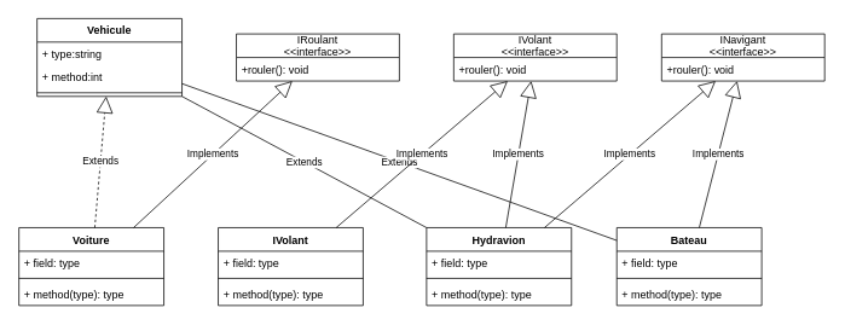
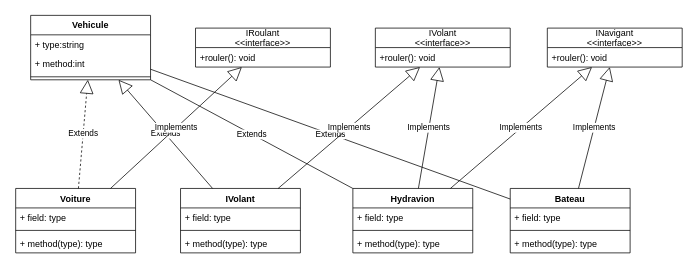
  <mxCell id="0" />
  <mxCell id="1" parent="0" />
  <mxCell id="2" value="Voiture" style="swimlane;fontStyle=1;align=center;verticalAlign=top;childLayout=stackLayout;horizontal=1;startSize=26;horizontalStack=0;resizeParent=1;resizeParentMax=0;resizeLast=0;collapsible=1;marginBottom=0;" parent="1" vertex="1"><mxGeometry x="20" y="251" width="160" height="86" as="geometry" /></mxCell>
  <mxCell id="3" value="+ field: type" style="text;strokeColor=none;fillColor=none;align=left;verticalAlign=top;spacingLeft=4;spacingRight=4;overflow=hidden;rotatable=0;points=[[0,0.5],[1,0.5]];portConstraint=eastwest;" parent="2" vertex="1"><mxGeometry y="26" width="160" height="26" as="geometry" /></mxCell>
  <mxCell id="4" value="" style="line;strokeWidth=1;fillColor=none;align=left;verticalAlign=middle;spacingTop=-1;spacingLeft=3;spacingRight=3;rotatable=0;labelPosition=right;points=[];portConstraint=eastwest;" parent="2" vertex="1"><mxGeometry y="52" width="160" height="8" as="geometry" /></mxCell>
  <mxCell id="5" value="+ method(type): type" style="text;strokeColor=none;fillColor=none;align=left;verticalAlign=top;spacingLeft=4;spacingRight=4;overflow=hidden;rotatable=0;points=[[0,0.5],[1,0.5]];portConstraint=eastwest;" parent="2" vertex="1"><mxGeometry y="60" width="160" height="26" as="geometry" /></mxCell>
  <mxCell id="6" value="IVolant" style="swimlane;fontStyle=1;align=center;verticalAlign=top;childLayout=stackLayout;horizontal=1;startSize=26;horizontalStack=0;resizeParent=1;resizeParentMax=0;resizeLast=0;collapsible=1;marginBottom=0;" parent="1" vertex="1"><mxGeometry x="240" y="251" width="160" height="86" as="geometry" /></mxCell>
  <mxCell id="7" value="+ field: type" style="text;strokeColor=none;fillColor=none;align=left;verticalAlign=top;spacingLeft=4;spacingRight=4;overflow=hidden;rotatable=0;points=[[0,0.5],[1,0.5]];portConstraint=eastwest;" parent="6" vertex="1"><mxGeometry y="26" width="160" height="26" as="geometry" /></mxCell>
  <mxCell id="8" value="" style="line;strokeWidth=1;fillColor=none;align=left;verticalAlign=middle;spacingTop=-1;spacingLeft=3;spacingRight=3;rotatable=0;labelPosition=right;points=[];portConstraint=eastwest;" parent="6" vertex="1"><mxGeometry y="52" width="160" height="8" as="geometry" /></mxCell>
  <mxCell id="9" value="+ method(type): type" style="text;strokeColor=none;fillColor=none;align=left;verticalAlign=top;spacingLeft=4;spacingRight=4;overflow=hidden;rotatable=0;points=[[0,0.5],[1,0.5]];portConstraint=eastwest;" parent="6" vertex="1"><mxGeometry y="60" width="160" height="26" as="geometry" /></mxCell>
  <mxCell id="10" value="Hydravion" style="swimlane;fontStyle=1;align=center;verticalAlign=top;childLayout=stackLayout;horizontal=1;startSize=26;horizontalStack=0;resizeParent=1;resizeParentMax=0;resizeLast=0;collapsible=1;marginBottom=0;" parent="1" vertex="1"><mxGeometry x="470" y="251" width="160" height="86" as="geometry" /></mxCell>
  <mxCell id="11" value="+ field: type" style="text;strokeColor=none;fillColor=none;align=left;verticalAlign=top;spacingLeft=4;spacingRight=4;overflow=hidden;rotatable=0;points=[[0,0.5],[1,0.5]];portConstraint=eastwest;" parent="10" vertex="1"><mxGeometry y="26" width="160" height="26" as="geometry" /></mxCell>
  <mxCell id="12" value="" style="line;strokeWidth=1;fillColor=none;align=left;verticalAlign=middle;spacingTop=-1;spacingLeft=3;spacingRight=3;rotatable=0;labelPosition=right;points=[];portConstraint=eastwest;" parent="10" vertex="1"><mxGeometry y="52" width="160" height="8" as="geometry" /></mxCell>
  <mxCell id="13" value="+ method(type): type" style="text;strokeColor=none;fillColor=none;align=left;verticalAlign=top;spacingLeft=4;spacingRight=4;overflow=hidden;rotatable=0;points=[[0,0.5],[1,0.5]];portConstraint=eastwest;" parent="10" vertex="1"><mxGeometry y="60" width="160" height="26" as="geometry" /></mxCell>
  <mxCell id="14" value="Bateau" style="swimlane;fontStyle=1;align=center;verticalAlign=top;childLayout=stackLayout;horizontal=1;startSize=26;horizontalStack=0;resizeParent=1;resizeParentMax=0;resizeLast=0;collapsible=1;marginBottom=0;" parent="1" vertex="1"><mxGeometry x="680" y="251" width="160" height="86" as="geometry" /></mxCell>
  <mxCell id="15" value="+ field: type" style="text;strokeColor=none;fillColor=none;align=left;verticalAlign=top;spacingLeft=4;spacingRight=4;overflow=hidden;rotatable=0;points=[[0,0.5],[1,0.5]];portConstraint=eastwest;" parent="14" vertex="1"><mxGeometry y="26" width="160" height="26" as="geometry" /></mxCell>
  <mxCell id="16" value="" style="line;strokeWidth=1;fillColor=none;align=left;verticalAlign=middle;spacingTop=-1;spacingLeft=3;spacingRight=3;rotatable=0;labelPosition=right;points=[];portConstraint=eastwest;" parent="14" vertex="1"><mxGeometry y="52" width="160" height="8" as="geometry" /></mxCell>
  <mxCell id="17" value="+ method(type): type" style="text;strokeColor=none;fillColor=none;align=left;verticalAlign=top;spacingLeft=4;spacingRight=4;overflow=hidden;rotatable=0;points=[[0,0.5],[1,0.5]];portConstraint=eastwest;" parent="14" vertex="1"><mxGeometry y="60" width="160" height="26" as="geometry" /></mxCell>
  <mxCell id="18" value="Vehicule" style="swimlane;fontStyle=1;align=center;verticalAlign=top;childLayout=stackLayout;horizontal=1;startSize=26;horizontalStack=0;resizeParent=1;resizeParentMax=0;resizeLast=0;collapsible=1;marginBottom=0;" parent="1" vertex="1"><mxGeometry x="40" y="20" width="160" height="86" as="geometry" /></mxCell>
  <mxCell id="19" value="+ type:string" style="text;strokeColor=none;fillColor=none;align=left;verticalAlign=top;spacingLeft=4;spacingRight=4;overflow=hidden;rotatable=0;points=[[0,0.5],[1,0.5]];portConstraint=eastwest;" parent="18" vertex="1"><mxGeometry y="26" width="160" height="26" as="geometry" /></mxCell>
  <mxCell id="20" value="+ method:int&#10;" style="text;strokeColor=none;fillColor=none;align=left;verticalAlign=top;spacingLeft=4;spacingRight=4;overflow=hidden;rotatable=0;points=[[0,0.5],[1,0.5]];portConstraint=eastwest;" parent="18" vertex="1"><mxGeometry y="52" width="160" height="26" as="geometry" /></mxCell>
  <mxCell id="21" value="" style="line;strokeWidth=1;fillColor=none;align=left;verticalAlign=middle;spacingTop=-1;spacingLeft=3;spacingRight=3;rotatable=0;labelPosition=right;points=[];portConstraint=eastwest;" parent="18" vertex="1"><mxGeometry y="78" width="160" height="8" as="geometry" /></mxCell>
  <mxCell id="22" value="IRoulant &#10;&lt;&lt;interface&gt;&gt;" style="swimlane;fontStyle=0;childLayout=stackLayout;horizontal=1;startSize=26;fillColor=none;horizontalStack=0;resizeParent=1;resizeParentMax=0;resizeLast=0;collapsible=1;marginBottom=0;" parent="1" vertex="1"><mxGeometry x="260" y="37" width="180" height="52" as="geometry" /></mxCell>
  <mxCell id="23" value="+rouler(): void" style="text;strokeColor=none;fillColor=none;align=left;verticalAlign=top;spacingLeft=4;spacingRight=4;overflow=hidden;rotatable=0;points=[[0,0.5],[1,0.5]];portConstraint=eastwest;" parent="22" vertex="1"><mxGeometry y="26" width="180" height="26" as="geometry" /></mxCell>
  <mxCell id="24" value="IVolant&#10;&lt;&lt;interface&gt;&gt;" style="swimlane;fontStyle=0;childLayout=stackLayout;horizontal=1;startSize=26;fillColor=none;horizontalStack=0;resizeParent=1;resizeParentMax=0;resizeLast=0;collapsible=1;marginBottom=0;" parent="1" vertex="1"><mxGeometry x="500" y="37" width="180" height="52" as="geometry" /></mxCell>
  <mxCell id="25" value="+rouler(): void" style="text;strokeColor=none;fillColor=none;align=left;verticalAlign=top;spacingLeft=4;spacingRight=4;overflow=hidden;rotatable=0;points=[[0,0.5],[1,0.5]];portConstraint=eastwest;" parent="24" vertex="1"><mxGeometry y="26" width="180" height="26" as="geometry" /></mxCell>
  <mxCell id="26" value="INavigant&#10;&lt;&lt;interface&gt;&gt;" style="swimlane;fontStyle=0;childLayout=stackLayout;horizontal=1;startSize=26;fillColor=none;horizontalStack=0;resizeParent=1;resizeParentMax=0;resizeLast=0;collapsible=1;marginBottom=0;" parent="1" vertex="1"><mxGeometry x="729.5" y="37" width="180" height="52" as="geometry" /></mxCell>
  <mxCell id="27" value="+rouler(): void" style="text;strokeColor=none;fillColor=none;align=left;verticalAlign=top;spacingLeft=4;spacingRight=4;overflow=hidden;rotatable=0;points=[[0,0.5],[1,0.5]];portConstraint=eastwest;" parent="26" vertex="1"><mxGeometry y="26" width="180" height="26" as="geometry" /></mxCell>
  <mxCell id="28" value="Extends" style="endArrow=block;endSize=16;endFill=0;html=1;dashed=1;" parent="1" source="2" target="18" edge="1"><mxGeometry width="160" relative="1" as="geometry"><mxPoint x="60" y="191" as="sourcePoint" /><mxPoint x="220" y="191" as="targetPoint" /></mxGeometry></mxCell>
+ <mxCell id="29" value="Extends" style="endArrow=block;endSize=16;endFill=0;html=1;" parent="1" source="6" target="18" edge="1"><mxGeometry width="160" relative="1" as="geometry"><mxPoint x="113.723" y="261" as="sourcePoint" /><mxPoint x="126.277" y="116" as="targetPoint" /></mxGeometry></mxCell>
  <mxCell id="30" value="Extends" style="endArrow=none;endSize=16;endFill=0;html=1;" parent="1" source="10" target="18" edge="1"><mxGeometry width="160" relative="1" as="geometry"><mxPoint x="292.771" y="261" as="sourcePoint" /><mxPoint x="167.229" y="116" as="targetPoint" /></mxGeometry></mxCell>
  <mxCell id="31" value="Extends" style="endArrow=none;endSize=16;endFill=0;html=1;" parent="1" source="14" target="18" edge="1"><mxGeometry width="160" relative="1" as="geometry"><mxPoint x="480" y="261.023" as="sourcePoint" /><mxPoint x="210" y="115.977" as="targetPoint" /></mxGeometry></mxCell>
  <mxCell id="32" value="Implements" style="endArrow=block;endSize=16;endFill=0;html=1;" parent="1" source="2" target="22" edge="1"><mxGeometry width="160" relative="1" as="geometry"><mxPoint x="690" y="275.125" as="sourcePoint" /><mxPoint x="210" y="101.875" as="targetPoint" /></mxGeometry></mxCell>
  <mxCell id="33" value="Implements" style="endArrow=block;endSize=16;endFill=0;html=1;" parent="1" source="10" target="24" edge="1"><mxGeometry width="160" relative="1" as="geometry"><mxPoint x="156.537" y="261" as="sourcePoint" /><mxPoint x="331.861" y="99" as="targetPoint" /></mxGeometry></mxCell>
  <mxCell id="34" value="Implements" style="endArrow=block;endSize=16;endFill=0;html=1;" parent="1" source="6" target="24" edge="1"><mxGeometry width="160" relative="1" as="geometry"><mxPoint x="567.446" y="261" as="sourcePoint" /><mxPoint x="595.498" y="99" as="targetPoint" /></mxGeometry></mxCell>
  <mxCell id="35" value="Implements" style="endArrow=block;endSize=16;endFill=0;html=1;" parent="1" source="10" target="26" edge="1"><mxGeometry width="160" relative="1" as="geometry"><mxPoint x="567.446" y="261" as="sourcePoint" /><mxPoint x="595.498" y="99" as="targetPoint" /></mxGeometry></mxCell>
  <mxCell id="36" value="Implements" style="endArrow=block;endSize=16;endFill=0;html=1;" parent="1" source="14" target="26" edge="1"><mxGeometry width="160" relative="1" as="geometry"><mxPoint x="610.167" y="261" as="sourcePoint" /><mxPoint x="799.167" y="99" as="targetPoint" /></mxGeometry></mxCell>
